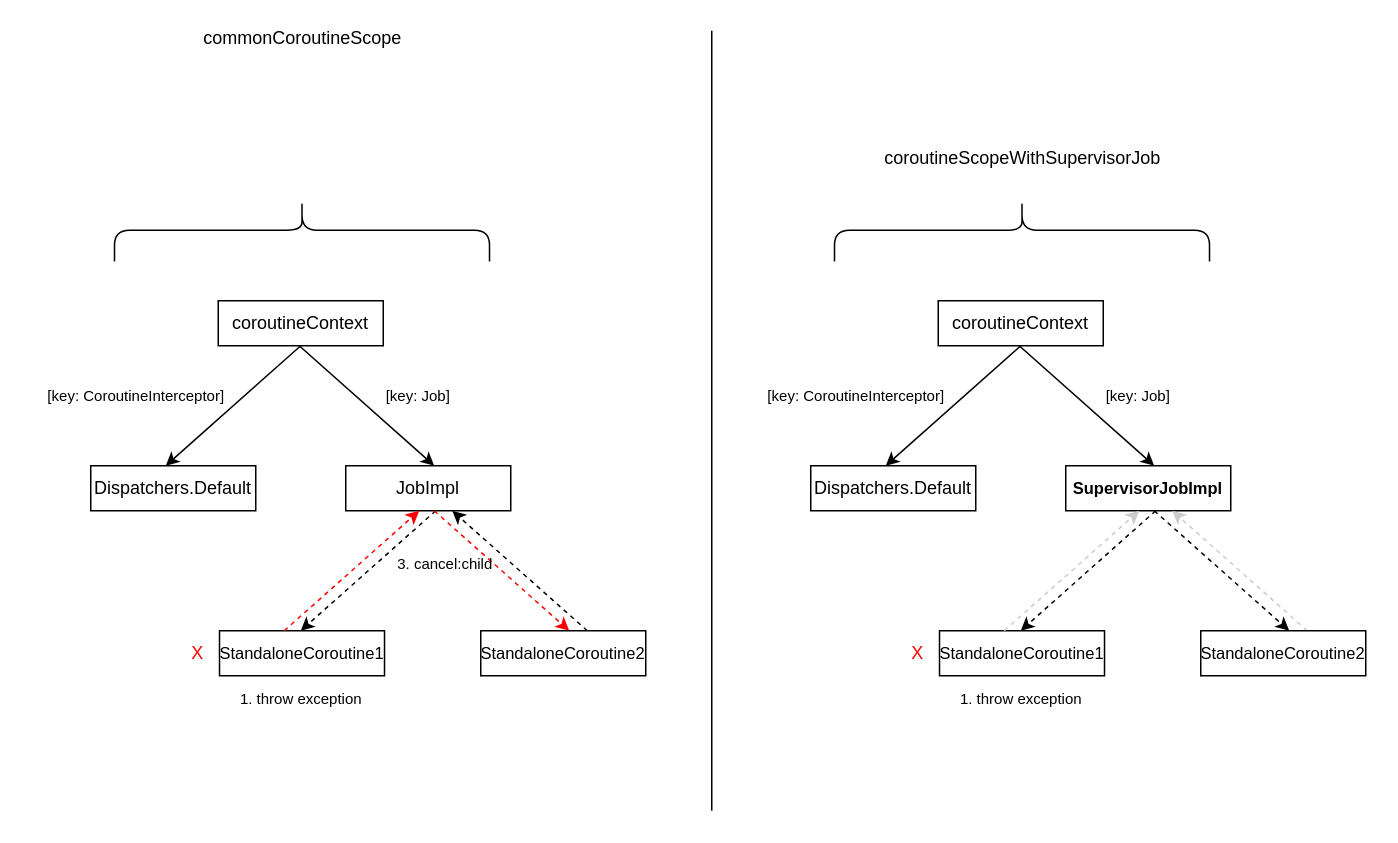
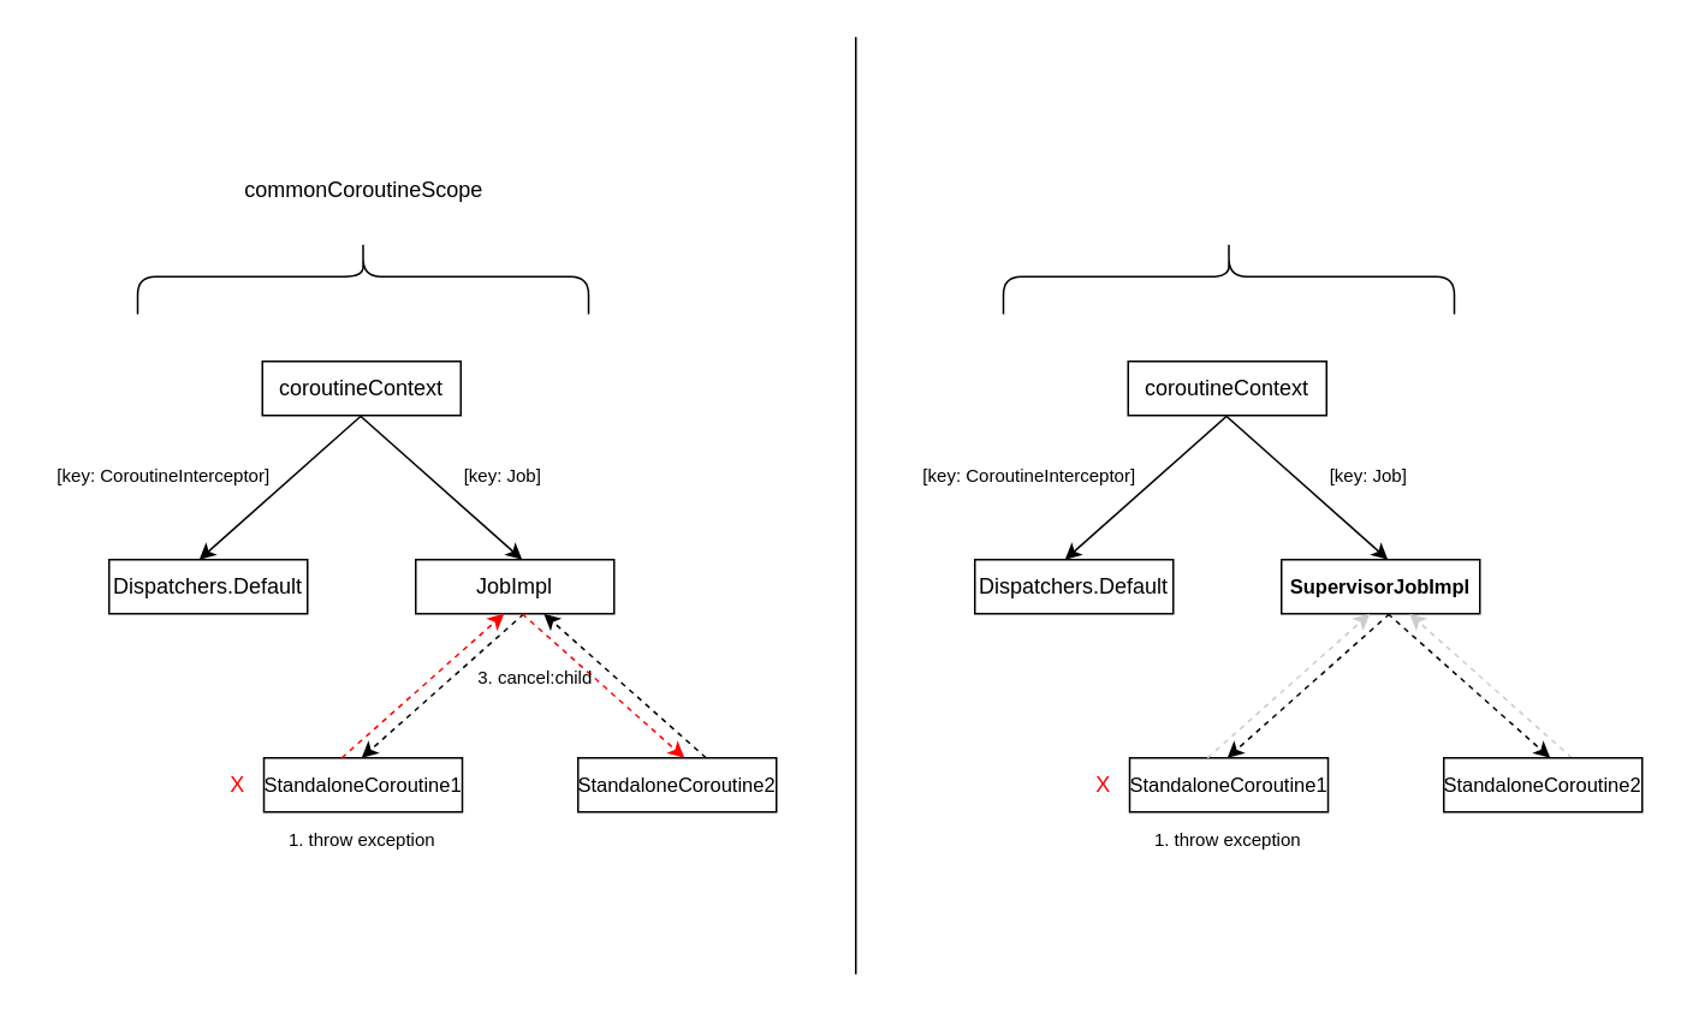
  <mxCell id="0" />
  <mxCell id="1" parent="0" />
  <mxCell id="2" value="" style="shape=curlyBracket;whiteSpace=wrap;html=1;rounded=1;labelPosition=left;verticalLabelPosition=middle;align=right;verticalAlign=middle;direction=south;" vertex="1" parent="1"><mxGeometry x="75.835" y="132.165" width="250" height="41.67" as="geometry" /></mxCell>
- <mxCell id="3" value="commonCoroutineScope" style="text;html=1;align=center;verticalAlign=middle;resizable=0;points=[];autosize=1;strokeColor=none;fillColor=none;" vertex="1" parent="1"><mxGeometry x="120.84" y="10" width="160" height="30" as="geometry" /></mxCell>
+ <mxCell id="3" value="commonCoroutineScope" style="text;html=1;align=center;verticalAlign=middle;resizable=0;points=[];autosize=1;strokeColor=none;fillColor=none;" vertex="1" parent="1"><mxGeometry x="120.84" y="90" width="160" height="30" as="geometry" /></mxCell>
  <mxCell id="4" value="" style="endArrow=classic;html=1;rounded=0;" edge="1" parent="1"><mxGeometry width="50" height="50" relative="1" as="geometry"><mxPoint x="200" y="230" as="sourcePoint" /><mxPoint x="110" y="310" as="targetPoint" /></mxGeometry></mxCell>
  <mxCell id="5" value="" style="endArrow=classic;html=1;rounded=0;" edge="1" parent="1"><mxGeometry width="50" height="50" relative="1" as="geometry"><mxPoint x="199" y="230" as="sourcePoint" /><mxPoint x="289" y="310" as="targetPoint" /></mxGeometry></mxCell>
  <mxCell id="6" value="Dispatchers.Default" style="rounded=0;whiteSpace=wrap;html=1;" vertex="1" parent="1"><mxGeometry x="60" y="310" width="110" height="30" as="geometry" /></mxCell>
  <mxCell id="7" value="JobImpl" style="rounded=0;whiteSpace=wrap;html=1;" vertex="1" parent="1"><mxGeometry x="230" y="310" width="110" height="30" as="geometry" /></mxCell>
  <mxCell id="8" value="StandaloneCoroutine1" style="rounded=0;whiteSpace=wrap;html=1;fontSize=11;" vertex="1" parent="1"><mxGeometry x="145.84" y="420" width="110" height="30" as="geometry" /></mxCell>
  <mxCell id="9" value="" style="endArrow=classic;html=1;rounded=0;dashed=1;" edge="1" parent="1"><mxGeometry width="50" height="50" relative="1" as="geometry"><mxPoint x="290" y="340" as="sourcePoint" /><mxPoint x="200" y="420" as="targetPoint" /></mxGeometry></mxCell>
  <mxCell id="10" value="[key: CoroutineInterceptor]" style="text;html=1;align=center;verticalAlign=middle;resizable=0;points=[];autosize=1;strokeColor=none;fillColor=none;fontSize=10;" vertex="1" parent="1"><mxGeometry x="20" y="248" width="140" height="30" as="geometry" /></mxCell>
  <mxCell id="11" value="[key: Job]" style="text;html=1;align=center;verticalAlign=middle;resizable=0;points=[];autosize=1;strokeColor=none;fillColor=none;fontSize=10;" vertex="1" parent="1"><mxGeometry x="243" y="248" width="70" height="30" as="geometry" /></mxCell>
  <mxCell id="12" value="" style="endArrow=classic;html=1;rounded=0;fontColor=#FF0000;strokeColor=#FF0000;dashed=1;" edge="1" parent="1"><mxGeometry width="50" height="50" relative="1" as="geometry"><mxPoint x="189" y="420" as="sourcePoint" /><mxPoint x="279" y="340" as="targetPoint" /></mxGeometry></mxCell>
  <mxCell id="13" value="" style="endArrow=classic;html=1;rounded=0;strokeColor=#FF0000;dashed=1;" edge="1" parent="1"><mxGeometry width="50" height="50" relative="1" as="geometry"><mxPoint x="289" y="340" as="sourcePoint" /><mxPoint x="379" y="420" as="targetPoint" /></mxGeometry></mxCell>
  <mxCell id="14" value="3. cancel:child" style="text;html=1;align=center;verticalAlign=middle;resizable=0;points=[];autosize=1;strokeColor=none;fillColor=none;fontSize=10;" vertex="1" parent="1"><mxGeometry x="250.84" y="360" width="90" height="30" as="geometry" /></mxCell>
  <mxCell id="15" value="" style="endArrow=classic;html=1;rounded=0;dashed=1;" edge="1" parent="1"><mxGeometry width="50" height="50" relative="1" as="geometry"><mxPoint x="391" y="420" as="sourcePoint" /><mxPoint x="301" y="340" as="targetPoint" /></mxGeometry></mxCell>
  <mxCell id="16" value="StandaloneCoroutine2" style="rounded=0;whiteSpace=wrap;html=1;fontSize=11;" vertex="1" parent="1"><mxGeometry x="320" y="420" width="110" height="30" as="geometry" /></mxCell>
  <mxCell id="17" value="X" style="text;html=1;align=center;verticalAlign=middle;resizable=0;points=[];autosize=1;strokeColor=none;fillColor=none;fontColor=#FF0000;" vertex="1" parent="1"><mxGeometry x="115.84" y="420" width="30" height="30" as="geometry" /></mxCell>
  <mxCell id="18" value="1. throw exception" style="text;html=1;align=center;verticalAlign=middle;resizable=0;points=[];autosize=1;strokeColor=none;fillColor=none;fontSize=10;" vertex="1" parent="1"><mxGeometry x="150" y="450" width="100" height="30" as="geometry" /></mxCell>
  <mxCell id="19" value="coroutineContext" style="rounded=0;whiteSpace=wrap;html=1;" vertex="1" parent="1"><mxGeometry x="145" y="200" width="110" height="30" as="geometry" /></mxCell>
  <mxCell id="20" value="" style="endArrow=none;html=1;rounded=0;" edge="1" parent="1"><mxGeometry width="50" height="50" relative="1" as="geometry"><mxPoint x="474" y="540" as="sourcePoint" /><mxPoint x="474" y="20" as="targetPoint" /></mxGeometry></mxCell>
  <mxCell id="21" value="" style="shape=curlyBracket;whiteSpace=wrap;html=1;rounded=1;labelPosition=left;verticalLabelPosition=middle;align=right;verticalAlign=middle;direction=south;" vertex="1" parent="1"><mxGeometry x="555.835" y="132.165" width="250" height="41.67" as="geometry" /></mxCell>
- <mxCell id="22" value="coroutineScopeWithSupervisorJob" style="text;html=1;align=center;verticalAlign=middle;resizable=0;points=[];autosize=1;strokeColor=none;fillColor=none;" vertex="1" parent="1"><mxGeometry x="575.84" y="90" width="210" height="30" as="geometry" /></mxCell>
  <mxCell id="23" value="" style="endArrow=classic;html=1;rounded=0;" edge="1" parent="1"><mxGeometry width="50" height="50" relative="1" as="geometry"><mxPoint x="680" y="230" as="sourcePoint" /><mxPoint x="590" y="310" as="targetPoint" /></mxGeometry></mxCell>
  <mxCell id="24" value="" style="endArrow=classic;html=1;rounded=0;" edge="1" parent="1"><mxGeometry width="50" height="50" relative="1" as="geometry"><mxPoint x="679" y="230" as="sourcePoint" /><mxPoint x="769" y="310" as="targetPoint" /></mxGeometry></mxCell>
  <mxCell id="25" value="Dispatchers.Default" style="rounded=0;whiteSpace=wrap;html=1;" vertex="1" parent="1"><mxGeometry x="540" y="310" width="110" height="30" as="geometry" /></mxCell>
  <mxCell id="26" value="SupervisorJobImpl" style="rounded=0;whiteSpace=wrap;html=1;fontStyle=1;fontSize=11;" vertex="1" parent="1"><mxGeometry x="710" y="310" width="110" height="30" as="geometry" /></mxCell>
  <mxCell id="27" value="StandaloneCoroutine1" style="rounded=0;whiteSpace=wrap;html=1;fontSize=11;" vertex="1" parent="1"><mxGeometry x="625.84" y="420" width="110" height="30" as="geometry" /></mxCell>
  <mxCell id="28" value="" style="endArrow=classic;html=1;rounded=0;dashed=1;" edge="1" parent="1"><mxGeometry width="50" height="50" relative="1" as="geometry"><mxPoint x="770" y="340" as="sourcePoint" /><mxPoint x="680" y="420" as="targetPoint" /></mxGeometry></mxCell>
  <mxCell id="29" value="[key: CoroutineInterceptor]" style="text;html=1;align=center;verticalAlign=middle;resizable=0;points=[];autosize=1;strokeColor=none;fillColor=none;fontSize=10;" vertex="1" parent="1"><mxGeometry x="500" y="248" width="140" height="30" as="geometry" /></mxCell>
  <mxCell id="30" value="[key: Job]" style="text;html=1;align=center;verticalAlign=middle;resizable=0;points=[];autosize=1;strokeColor=none;fillColor=none;fontSize=10;" vertex="1" parent="1"><mxGeometry x="723" y="248" width="70" height="30" as="geometry" /></mxCell>
  <mxCell id="31" value="" style="endArrow=classic;html=1;rounded=0;fontColor=#CCCCCC;strokeColor=#CCCCCC;dashed=1;" edge="1" parent="1"><mxGeometry width="50" height="50" relative="1" as="geometry"><mxPoint x="669" y="420" as="sourcePoint" /><mxPoint x="759" y="340" as="targetPoint" /></mxGeometry></mxCell>
  <mxCell id="32" value="" style="endArrow=classic;html=1;rounded=0;strokeColor=#000000;dashed=1;" edge="1" parent="1"><mxGeometry width="50" height="50" relative="1" as="geometry"><mxPoint x="769" y="340" as="sourcePoint" /><mxPoint x="859" y="420" as="targetPoint" /></mxGeometry></mxCell>
  <mxCell id="33" value="" style="endArrow=classic;html=1;rounded=0;dashed=1;strokeColor=#CCCCCC;" edge="1" parent="1"><mxGeometry width="50" height="50" relative="1" as="geometry"><mxPoint x="871" y="420" as="sourcePoint" /><mxPoint x="781" y="340" as="targetPoint" /></mxGeometry></mxCell>
  <mxCell id="34" value="StandaloneCoroutine2" style="rounded=0;whiteSpace=wrap;html=1;fontSize=11;" vertex="1" parent="1"><mxGeometry x="800" y="420" width="110" height="30" as="geometry" /></mxCell>
  <mxCell id="35" value="X" style="text;html=1;align=center;verticalAlign=middle;resizable=0;points=[];autosize=1;strokeColor=none;fillColor=none;fontColor=#FF0000;" vertex="1" parent="1"><mxGeometry x="595.84" y="420" width="30" height="30" as="geometry" /></mxCell>
  <mxCell id="36" value="1. throw exception" style="text;html=1;align=center;verticalAlign=middle;resizable=0;points=[];autosize=1;strokeColor=none;fillColor=none;fontSize=10;" vertex="1" parent="1"><mxGeometry x="630" y="450" width="100" height="30" as="geometry" /></mxCell>
  <mxCell id="37" value="coroutineContext" style="rounded=0;whiteSpace=wrap;html=1;" vertex="1" parent="1"><mxGeometry x="625" y="200" width="110" height="30" as="geometry" /></mxCell>
